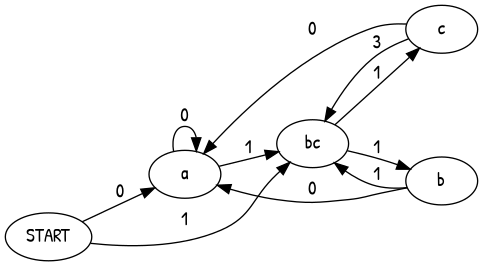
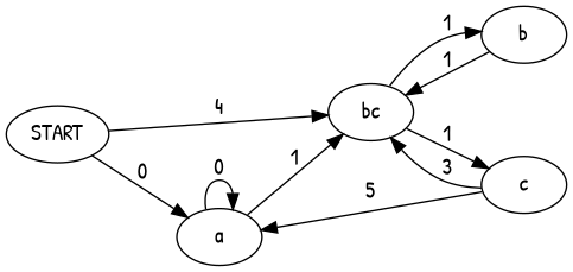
  digraph {
    fontname="Patrick Hand"
    rankdir=LR
    node [fontname="Patrick Hand"]
    edge [fontname="Patrick Hand"]
    START
    a
    bc
    b
    c
    START -> a [label=0]
-   START -> bc [label=1]
+   START -> bc [label=4]
    a -> a [label=0]
    a -> bc [label=1]
    bc -> b [label=1]
    bc -> c [label=1]
-   b -> a [label=0]
    b -> bc [label=1]
-   c -> a [label=0]
+   c -> a [label=5]
    c -> bc [label=3]
  }
